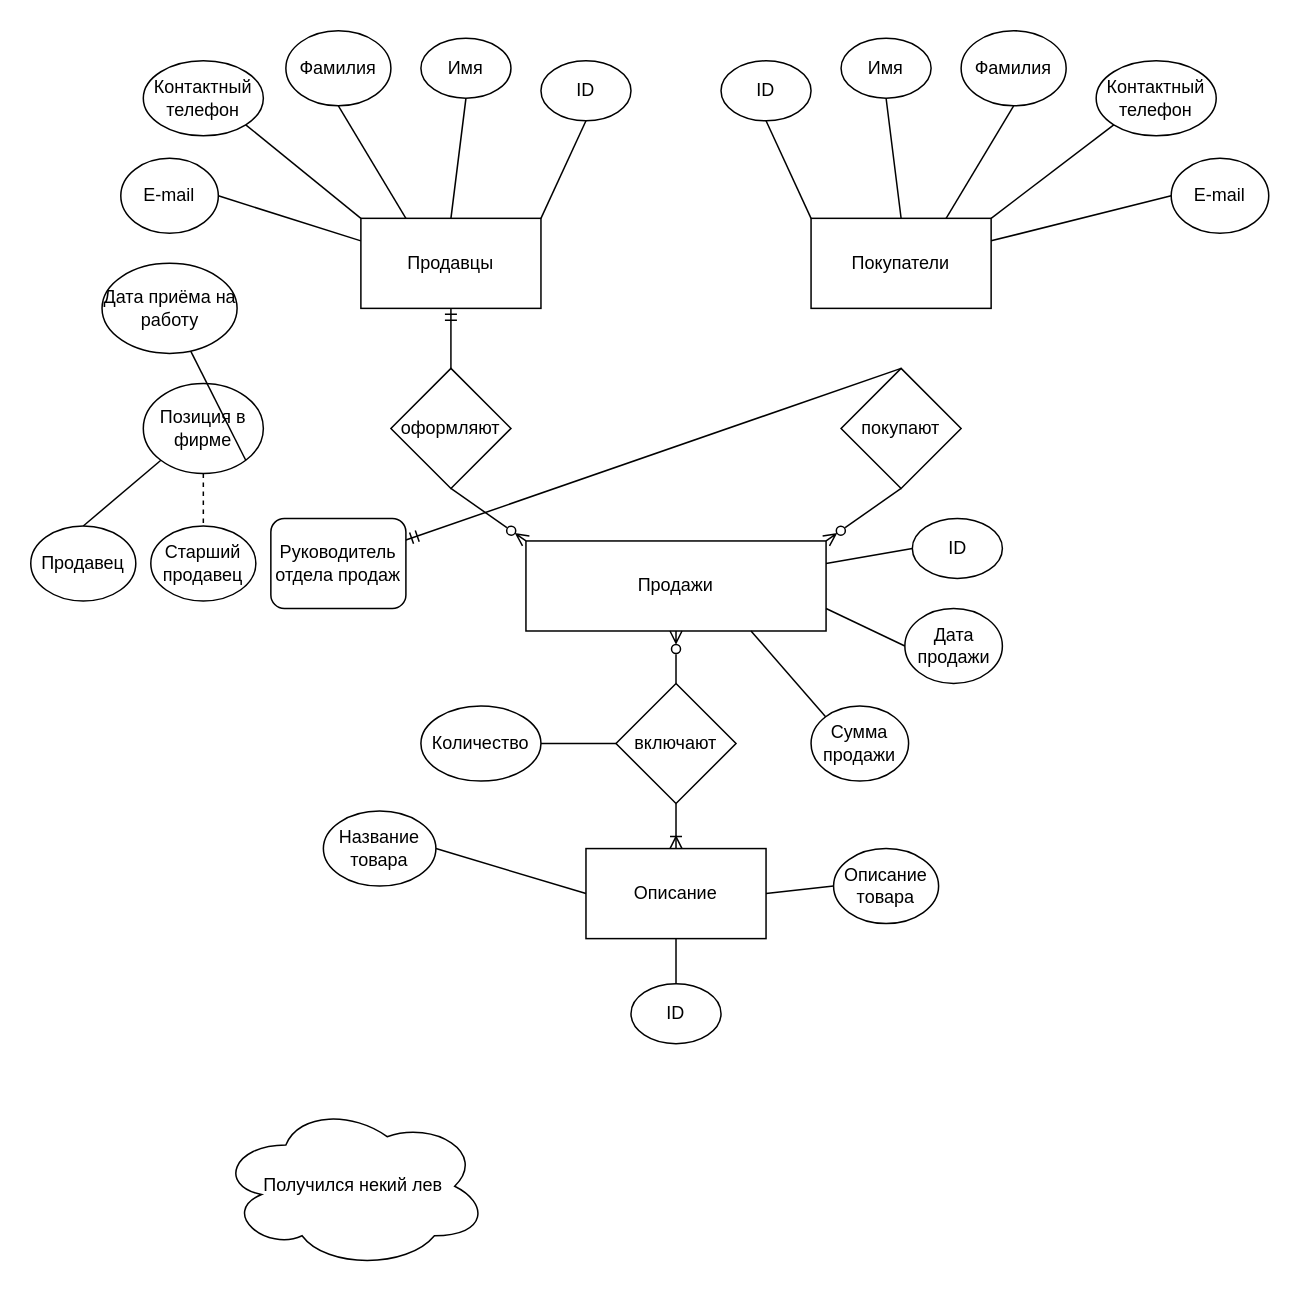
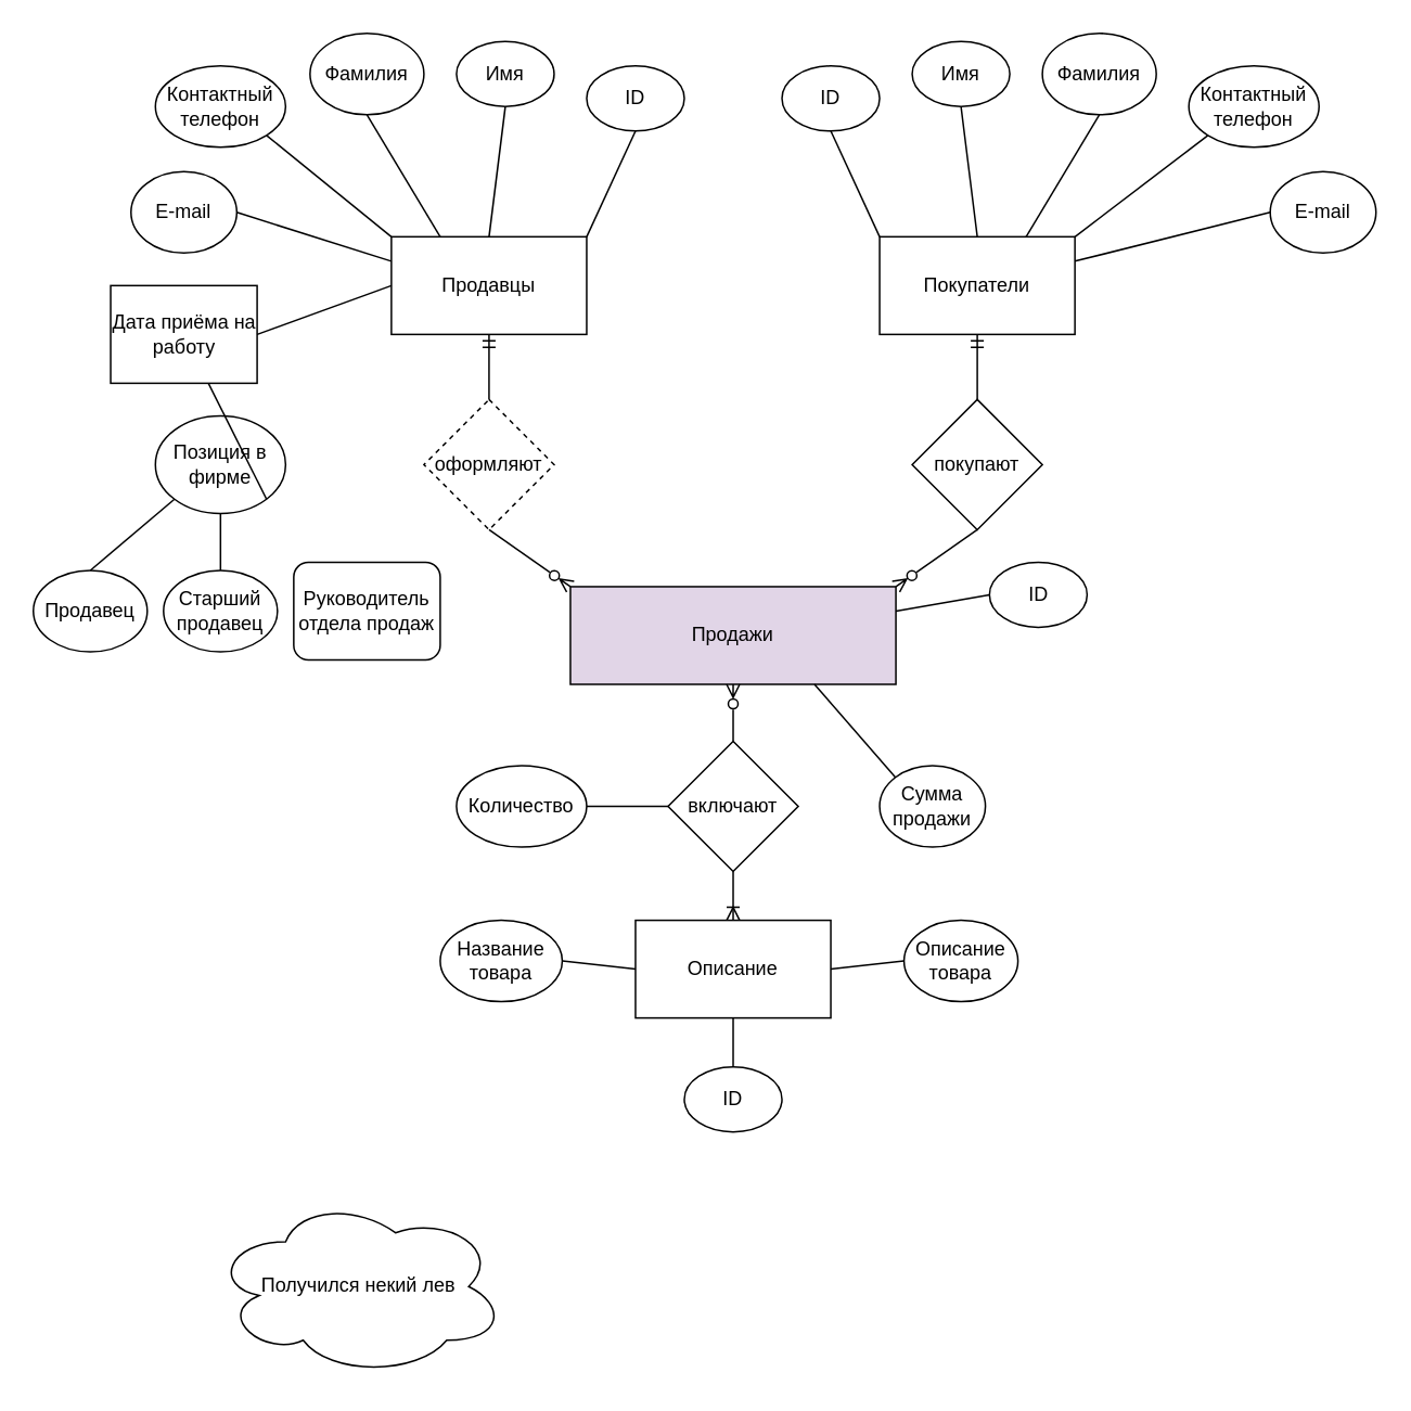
  <mxCell id="0" />
  <mxCell id="1" parent="0" />
  <mxCell id="2" value="Продавцы" style="rounded=0;whiteSpace=wrap;html=1;" vertex="1" parent="1"><mxGeometry x="240" y="145" width="120" height="60" as="geometry" /></mxCell>
  <mxCell id="3" value="Покупатели" style="rounded=0;whiteSpace=wrap;html=1;" vertex="1" parent="1"><mxGeometry x="540" y="145" width="120" height="60" as="geometry" /></mxCell>
- <mxCell id="4" value="Продажи" style="rounded=0;whiteSpace=wrap;html=1;" vertex="1" parent="1"><mxGeometry x="350" y="360" width="200" height="60" as="geometry" /></mxCell>
+ <mxCell id="4" value="Продажи" style="rounded=0;whiteSpace=wrap;html=1;fillColor=#e1d5e7;" vertex="1" parent="1"><mxGeometry x="350" y="360" width="200" height="60" as="geometry" /></mxCell>
  <mxCell id="5" value="Описание" style="rounded=0;whiteSpace=wrap;html=1;" vertex="1" parent="1"><mxGeometry x="390" y="565" width="120" height="60" as="geometry" /></mxCell>
- <mxCell id="6" value="оформляют" style="rhombus;whiteSpace=wrap;html=1;" vertex="1" parent="1"><mxGeometry x="260" y="245" width="80" height="80" as="geometry" /></mxCell>
+ <mxCell id="6" value="оформляют" style="rhombus;whiteSpace=wrap;html=1;dashed=1;" vertex="1" parent="1"><mxGeometry x="260" y="245" width="80" height="80" as="geometry" /></mxCell>
  <mxCell id="7" value="покупают" style="rhombus;whiteSpace=wrap;html=1;" vertex="1" parent="1"><mxGeometry x="560" y="245" width="80" height="80" as="geometry" /></mxCell>
  <mxCell id="8" value="" style="endArrow=ERmandOne;html=1;rounded=0;exitX=0.5;exitY=0;exitDx=0;exitDy=0;entryX=0.5;entryY=1;entryDx=0;entryDy=0;endFill=0;" edge="1" parent="1" source="6" target="2"><mxGeometry width="50" height="50" relative="1" as="geometry"><mxPoint x="440" y="175" as="sourcePoint" /><mxPoint x="230" y="35" as="targetPoint" /></mxGeometry></mxCell>
  <mxCell id="9" value="" style="endArrow=ERzeroToMany;html=1;rounded=0;exitX=0.5;exitY=1;exitDx=0;exitDy=0;entryX=0;entryY=0;entryDx=0;entryDy=0;endFill=0;" edge="1" parent="1" source="6" target="4"><mxGeometry width="50" height="50" relative="1" as="geometry"><mxPoint x="440" y="175" as="sourcePoint" /><mxPoint x="420" y="225" as="targetPoint" /></mxGeometry></mxCell>
- <mxCell id="10" value="" style="endArrow=ERmandOne;html=1;rounded=0;exitX=0.5;exitY=0;exitDx=0;exitDy=0;endFill=0;" edge="1" parent="1" source="7" target="25"><mxGeometry width="50" height="50" relative="1" as="geometry"><mxPoint x="440" y="175" as="sourcePoint" /><mxPoint x="490" y="125" as="targetPoint" /></mxGeometry></mxCell>
+ <mxCell id="10" value="" style="endArrow=ERmandOne;html=1;rounded=0;entryX=0.5;entryY=1;entryDx=0;entryDy=0;exitX=0.5;exitY=0;exitDx=0;exitDy=0;endFill=0;" edge="1" parent="1" source="7" target="3"><mxGeometry width="50" height="50" relative="1" as="geometry"><mxPoint x="440" y="175" as="sourcePoint" /><mxPoint x="490" y="125" as="targetPoint" /></mxGeometry></mxCell>
  <mxCell id="11" value="" style="endArrow=ERoneToMany;html=1;rounded=0;entryX=0.5;entryY=0;entryDx=0;entryDy=0;exitX=0.5;exitY=1;exitDx=0;exitDy=0;endFill=0;" edge="1" parent="1" source="13" target="5"><mxGeometry width="50" height="50" relative="1" as="geometry"><mxPoint x="440" y="175" as="sourcePoint" /><mxPoint x="490" y="125" as="targetPoint" /></mxGeometry></mxCell>
  <mxCell id="12" value="" style="endArrow=none;html=1;rounded=0;entryX=0.5;entryY=0;entryDx=0;entryDy=0;exitX=0.5;exitY=1;exitDx=0;exitDy=0;startArrow=ERzeroToMany;startFill=0;" edge="1" parent="1" source="4" target="13"><mxGeometry width="50" height="50" relative="1" as="geometry"><mxPoint x="520" y="255" as="sourcePoint" /><mxPoint x="700" y="255" as="targetPoint" /></mxGeometry></mxCell>
  <mxCell id="13" value="включают" style="rhombus;whiteSpace=wrap;html=1;" vertex="1" parent="1"><mxGeometry x="410" y="455" width="80" height="80" as="geometry" /></mxCell>
  <mxCell id="14" value="" style="endArrow=none;html=1;rounded=0;entryX=0.5;entryY=1;entryDx=0;entryDy=0;exitX=1;exitY=0;exitDx=0;exitDy=0;endFill=0;startArrow=ERzeroToMany;startFill=0;" edge="1" parent="1" source="4" target="7"><mxGeometry width="50" height="50" relative="1" as="geometry"><mxPoint x="490" y="205" as="sourcePoint" /><mxPoint x="540" y="155" as="targetPoint" /></mxGeometry></mxCell>
  <mxCell id="15" style="edgeStyle=orthogonalEdgeStyle;rounded=0;orthogonalLoop=1;jettySize=auto;html=1;exitX=0.5;exitY=1;exitDx=0;exitDy=0;" edge="1" parent="1" source="2" target="2"><mxGeometry relative="1" as="geometry" /></mxCell>
  <mxCell id="16" value="ID" style="ellipse;whiteSpace=wrap;html=1;" vertex="1" parent="1"><mxGeometry x="360" y="40" width="60" height="40" as="geometry" /></mxCell>
  <mxCell id="17" value="Имя" style="ellipse;whiteSpace=wrap;html=1;" vertex="1" parent="1"><mxGeometry x="280" y="25" width="60" height="40" as="geometry" /></mxCell>
  <mxCell id="18" value="Фамилия" style="ellipse;whiteSpace=wrap;html=1;" vertex="1" parent="1"><mxGeometry x="190" y="20" width="70" height="50" as="geometry" /></mxCell>
  <mxCell id="19" value="Контактный телефон" style="ellipse;whiteSpace=wrap;html=1;" vertex="1" parent="1"><mxGeometry x="95" y="40" width="80" height="50" as="geometry" /></mxCell>
  <mxCell id="20" value="E-mail" style="ellipse;whiteSpace=wrap;html=1;" vertex="1" parent="1"><mxGeometry x="80" y="105" width="65" height="50" as="geometry" /></mxCell>
- <mxCell id="21" value="Дата приёма на работу" style="ellipse;whiteSpace=wrap;html=1;" vertex="1" parent="1"><mxGeometry x="67.5" y="175" width="90" height="60" as="geometry" /></mxCell>
+ <mxCell id="21" value="Дата приёма на работу" style="whiteSpace=wrap;html=1;rounded=0;" vertex="1" parent="1"><mxGeometry x="67.5" y="175" width="90" height="60" as="geometry" /></mxCell>
  <mxCell id="22" value="Позиция в фирме" style="ellipse;whiteSpace=wrap;html=1;" vertex="1" parent="1"><mxGeometry x="95" y="255" width="80" height="60" as="geometry" /></mxCell>
  <mxCell id="23" value="Продавец" style="ellipse;whiteSpace=wrap;html=1;" vertex="1" parent="1"><mxGeometry x="20" y="350" width="70" height="50" as="geometry" /></mxCell>
  <mxCell id="24" value="Старший продавец" style="ellipse;whiteSpace=wrap;html=1;" vertex="1" parent="1"><mxGeometry x="100" y="350" width="70" height="50" as="geometry" /></mxCell>
  <mxCell id="25" value="Руководитель отдела продаж" style="whiteSpace=wrap;html=1;rounded=1;" vertex="1" parent="1"><mxGeometry x="180" y="345" width="90" height="60" as="geometry" /></mxCell>
  <mxCell id="26" value="ID" style="ellipse;whiteSpace=wrap;html=1;" vertex="1" parent="1"><mxGeometry x="480" y="40" width="60" height="40" as="geometry" /></mxCell>
  <mxCell id="27" value="Имя" style="ellipse;whiteSpace=wrap;html=1;" vertex="1" parent="1"><mxGeometry x="560" y="25" width="60" height="40" as="geometry" /></mxCell>
  <mxCell id="28" value="Фамилия" style="ellipse;whiteSpace=wrap;html=1;" vertex="1" parent="1"><mxGeometry x="640" y="20" width="70" height="50" as="geometry" /></mxCell>
  <mxCell id="29" value="Контактный телефон" style="ellipse;whiteSpace=wrap;html=1;" vertex="1" parent="1"><mxGeometry x="730" y="40" width="80" height="50" as="geometry" /></mxCell>
  <mxCell id="30" value="E-mail" style="ellipse;whiteSpace=wrap;html=1;" vertex="1" parent="1"><mxGeometry x="780" y="105" width="65" height="50" as="geometry" /></mxCell>
  <mxCell id="31" value="" style="endArrow=none;html=1;rounded=0;entryX=0.5;entryY=1;entryDx=0;entryDy=0;exitX=1;exitY=0;exitDx=0;exitDy=0;" edge="1" parent="1" source="2" target="16"><mxGeometry width="50" height="50" relative="1" as="geometry"><mxPoint x="490" y="265" as="sourcePoint" /><mxPoint x="540" y="215" as="targetPoint" /></mxGeometry></mxCell>
  <mxCell id="32" value="" style="endArrow=none;html=1;rounded=0;entryX=0.5;entryY=1;entryDx=0;entryDy=0;exitX=0.5;exitY=0;exitDx=0;exitDy=0;" edge="1" parent="1" source="2" target="17"><mxGeometry width="50" height="50" relative="1" as="geometry"><mxPoint x="490" y="265" as="sourcePoint" /><mxPoint x="540" y="215" as="targetPoint" /></mxGeometry></mxCell>
  <mxCell id="33" value="" style="endArrow=none;html=1;rounded=0;entryX=0.5;entryY=1;entryDx=0;entryDy=0;exitX=0.25;exitY=0;exitDx=0;exitDy=0;" edge="1" parent="1" source="2" target="18"><mxGeometry width="50" height="50" relative="1" as="geometry"><mxPoint x="490" y="265" as="sourcePoint" /><mxPoint x="540" y="215" as="targetPoint" /></mxGeometry></mxCell>
  <mxCell id="34" value="" style="endArrow=none;html=1;rounded=0;entryX=1;entryY=1;entryDx=0;entryDy=0;exitX=0;exitY=0;exitDx=0;exitDy=0;" edge="1" parent="1" source="2" target="19"><mxGeometry width="50" height="50" relative="1" as="geometry"><mxPoint x="490" y="265" as="sourcePoint" /><mxPoint x="540" y="215" as="targetPoint" /></mxGeometry></mxCell>
  <mxCell id="35" value="" style="endArrow=none;html=1;rounded=0;entryX=1;entryY=0.5;entryDx=0;entryDy=0;exitX=0;exitY=0.25;exitDx=0;exitDy=0;" edge="1" parent="1" source="2" target="20"><mxGeometry width="50" height="50" relative="1" as="geometry"><mxPoint x="490" y="265" as="sourcePoint" /><mxPoint x="540" y="215" as="targetPoint" /></mxGeometry></mxCell>
+ <mxCell id="36" value="" style="endArrow=none;html=1;rounded=0;exitX=1;exitY=0.5;exitDx=0;exitDy=0;entryX=0;entryY=0.5;entryDx=0;entryDy=0;" edge="1" parent="1" source="21" target="2"><mxGeometry width="50" height="50" relative="1" as="geometry"><mxPoint x="490" y="265" as="sourcePoint" /><mxPoint x="540" y="215" as="targetPoint" /></mxGeometry></mxCell>
  <mxCell id="37" value="" style="endArrow=none;html=1;rounded=0;entryX=0.5;entryY=1;entryDx=0;entryDy=0;exitX=0;exitY=0;exitDx=0;exitDy=0;" edge="1" parent="1" source="3" target="26"><mxGeometry width="50" height="50" relative="1" as="geometry"><mxPoint x="490" y="205" as="sourcePoint" /><mxPoint x="540" y="155" as="targetPoint" /></mxGeometry></mxCell>
  <mxCell id="38" value="" style="endArrow=none;html=1;rounded=0;exitX=0.5;exitY=1;exitDx=0;exitDy=0;entryX=0.5;entryY=0;entryDx=0;entryDy=0;" edge="1" parent="1" source="27" target="3"><mxGeometry width="50" height="50" relative="1" as="geometry"><mxPoint x="490" y="205" as="sourcePoint" /><mxPoint x="540" y="155" as="targetPoint" /></mxGeometry></mxCell>
  <mxCell id="39" value="" style="endArrow=none;html=1;rounded=0;entryX=0.5;entryY=1;entryDx=0;entryDy=0;exitX=0.75;exitY=0;exitDx=0;exitDy=0;" edge="1" parent="1" source="3" target="28"><mxGeometry width="50" height="50" relative="1" as="geometry"><mxPoint x="490" y="205" as="sourcePoint" /><mxPoint x="540" y="155" as="targetPoint" /></mxGeometry></mxCell>
  <mxCell id="40" value="" style="endArrow=none;html=1;rounded=0;entryX=0;entryY=1;entryDx=0;entryDy=0;exitX=1;exitY=0;exitDx=0;exitDy=0;" edge="1" parent="1" source="3" target="29"><mxGeometry width="50" height="50" relative="1" as="geometry"><mxPoint x="490" y="205" as="sourcePoint" /><mxPoint x="540" y="155" as="targetPoint" /></mxGeometry></mxCell>
  <mxCell id="41" value="" style="endArrow=none;html=1;rounded=0;entryX=0;entryY=0.5;entryDx=0;entryDy=0;exitX=1;exitY=0.25;exitDx=0;exitDy=0;" edge="1" parent="1" source="3" target="30"><mxGeometry width="50" height="50" relative="1" as="geometry"><mxPoint x="490" y="205" as="sourcePoint" /><mxPoint x="540" y="155" as="targetPoint" /></mxGeometry></mxCell>
  <mxCell id="42" value="" style="endArrow=none;html=1;rounded=0;exitX=0;exitY=1;exitDx=0;exitDy=0;entryX=0.5;entryY=0;entryDx=0;entryDy=0;" edge="1" parent="1" source="22" target="23"><mxGeometry width="50" height="50" relative="1" as="geometry"><mxPoint x="490" y="265" as="sourcePoint" /><mxPoint x="540" y="215" as="targetPoint" /></mxGeometry></mxCell>
- <mxCell id="43" value="" style="endArrow=none;html=1;rounded=0;exitX=0.5;exitY=1;exitDx=0;exitDy=0;entryX=0.5;entryY=0;entryDx=0;entryDy=0;dashed=1;" edge="1" parent="1" source="22" target="24"><mxGeometry width="50" height="50" relative="1" as="geometry"><mxPoint x="490" y="265" as="sourcePoint" /><mxPoint x="540" y="215" as="targetPoint" /></mxGeometry></mxCell>
+ <mxCell id="43" value="" style="endArrow=none;html=1;rounded=0;exitX=0.5;exitY=1;exitDx=0;exitDy=0;entryX=0.5;entryY=0;entryDx=0;entryDy=0;" edge="1" parent="1" source="22" target="24"><mxGeometry width="50" height="50" relative="1" as="geometry"><mxPoint x="490" y="265" as="sourcePoint" /><mxPoint x="540" y="215" as="targetPoint" /></mxGeometry></mxCell>
  <mxCell id="44" value="" style="endArrow=none;html=1;rounded=0;exitX=1;exitY=1;exitDx=0;exitDy=0;" edge="1" parent="1" source="22" target="21"><mxGeometry width="50" height="50" relative="1" as="geometry"><mxPoint x="490" y="265" as="sourcePoint" /><mxPoint x="540" y="215" as="targetPoint" /></mxGeometry></mxCell>
- <mxCell id="45" value="Дата продажи" style="ellipse;whiteSpace=wrap;html=1;" vertex="1" parent="1"><mxGeometry x="602.5" y="405" width="65" height="50" as="geometry" /></mxCell>
  <mxCell id="46" value="ID" style="ellipse;whiteSpace=wrap;html=1;" vertex="1" parent="1"><mxGeometry x="607.5" y="345" width="60" height="40" as="geometry" /></mxCell>
  <mxCell id="47" value="Сумма продажи" style="ellipse;whiteSpace=wrap;html=1;" vertex="1" parent="1"><mxGeometry x="540" y="470" width="65" height="50" as="geometry" /></mxCell>
  <mxCell id="48" value="" style="endArrow=none;html=1;rounded=0;entryX=0;entryY=0.5;entryDx=0;entryDy=0;exitX=1;exitY=0.25;exitDx=0;exitDy=0;" edge="1" parent="1" source="4" target="46"><mxGeometry width="50" height="50" relative="1" as="geometry"><mxPoint x="490" y="335" as="sourcePoint" /><mxPoint x="540" y="285" as="targetPoint" /></mxGeometry></mxCell>
- <mxCell id="49" value="" style="endArrow=none;html=1;rounded=0;entryX=0;entryY=0.5;entryDx=0;entryDy=0;exitX=1;exitY=0.75;exitDx=0;exitDy=0;" edge="1" parent="1" source="4" target="45"><mxGeometry width="50" height="50" relative="1" as="geometry"><mxPoint x="490" y="335" as="sourcePoint" /><mxPoint x="540" y="285" as="targetPoint" /></mxGeometry></mxCell>
  <mxCell id="50" value="" style="endArrow=none;html=1;rounded=0;exitX=0.75;exitY=1;exitDx=0;exitDy=0;entryX=0;entryY=0;entryDx=0;entryDy=0;" edge="1" parent="1" source="4" target="47"><mxGeometry width="50" height="50" relative="1" as="geometry"><mxPoint x="490" y="335" as="sourcePoint" /><mxPoint x="540" y="285" as="targetPoint" /></mxGeometry></mxCell>
  <mxCell id="51" value="Описание товара" style="ellipse;whiteSpace=wrap;html=1;" vertex="1" parent="1"><mxGeometry x="555" y="565" width="70" height="50" as="geometry" /></mxCell>
- <mxCell id="52" value="Название товара" style="ellipse;whiteSpace=wrap;html=1;" vertex="1" parent="1"><mxGeometry x="215" y="540" width="75" height="50" as="geometry" /></mxCell>
+ <mxCell id="52" value="Название товара" style="ellipse;whiteSpace=wrap;html=1;" vertex="1" parent="1"><mxGeometry x="270" y="565" width="75" height="50" as="geometry" /></mxCell>
  <mxCell id="53" value="" style="endArrow=none;html=1;rounded=0;exitX=1;exitY=0.5;exitDx=0;exitDy=0;entryX=0;entryY=0.5;entryDx=0;entryDy=0;" edge="1" parent="1" source="52" target="5"><mxGeometry width="50" height="50" relative="1" as="geometry"><mxPoint x="430" y="485" as="sourcePoint" /><mxPoint x="480" y="435" as="targetPoint" /></mxGeometry></mxCell>
  <mxCell id="54" value="" style="endArrow=none;html=1;rounded=0;entryX=0;entryY=0.5;entryDx=0;entryDy=0;exitX=1;exitY=0.5;exitDx=0;exitDy=0;" edge="1" parent="1" source="5" target="51"><mxGeometry width="50" height="50" relative="1" as="geometry"><mxPoint x="430" y="485" as="sourcePoint" /><mxPoint x="480" y="435" as="targetPoint" /></mxGeometry></mxCell>
  <mxCell id="55" value="ID" style="ellipse;whiteSpace=wrap;html=1;" vertex="1" parent="1"><mxGeometry x="420" y="655" width="60" height="40" as="geometry" /></mxCell>
  <mxCell id="56" value="" style="endArrow=none;html=1;rounded=0;exitX=0.5;exitY=1;exitDx=0;exitDy=0;entryX=0.5;entryY=0;entryDx=0;entryDy=0;" edge="1" parent="1" source="5" target="55"><mxGeometry width="50" height="50" relative="1" as="geometry"><mxPoint x="490" y="565" as="sourcePoint" /><mxPoint x="540" y="515" as="targetPoint" /></mxGeometry></mxCell>
- <mxCell id="57" value="Получился некий лев" style="ellipse;shape=cloud;whiteSpace=wrap;html=1;" vertex="1" parent="1"><mxGeometry x="145" y="735" width="180" height="110" as="geometry" /></mxCell>
+ <mxCell id="57" value="Получился некий лев" style="ellipse;shape=cloud;whiteSpace=wrap;html=1;" vertex="1" parent="1"><mxGeometry x="130" y="735" width="180" height="110" as="geometry" /></mxCell>
  <mxCell id="58" value="Количество" style="ellipse;whiteSpace=wrap;html=1;" vertex="1" parent="1"><mxGeometry x="280" y="470" width="80" height="50" as="geometry" /></mxCell>
  <mxCell id="59" value="" style="endArrow=none;html=1;rounded=0;exitX=1;exitY=0.5;exitDx=0;exitDy=0;entryX=0;entryY=0.5;entryDx=0;entryDy=0;" edge="1" parent="1" source="58" target="13"><mxGeometry width="50" height="50" relative="1" as="geometry"><mxPoint x="440" y="335" as="sourcePoint" /><mxPoint x="490" y="285" as="targetPoint" /></mxGeometry></mxCell>
